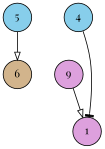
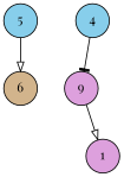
  digraph {
    fontname="Playfair Display"
    node [fillcolor=skyblue fontname="Playfair Display" shape=circle style=filled]
    edge [arrowhead=onormal fontname="Playfair Display"]
    6 [fillcolor=tan]
    5
    n3 [fillcolor=plum label=9]
    4
    1 [fillcolor=plum]
    5 -> 6
    n3 -> 1
-   4 -> 1 [arrowhead=tee]
+   4 -> n3 [arrowhead=tee]
  }
